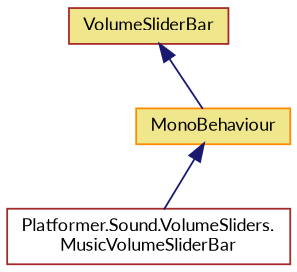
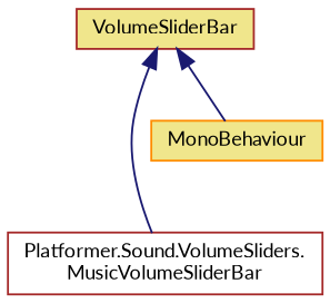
  digraph {
    fontname=Lato
    node [color=brown fillcolor=khaki fontname=Lato fontsize=10 shape=record style=filled]
    edge [color=midnightblue dir=back fontname=Lato fontsize=10 labelfontname=Helvetica labelfontsize=10 style=solid]
    n1 [fillcolor=white fontcolor=black height=0.2 label="Platformer.Sound.VolumeSliders.\lMusicVolumeSliderBar" width=0.4]
    n2 [height=0.2 label=VolumeSliderBar width=0.4]
    n3 [color=darkorange height=0.2 label=MonoBehaviour width=0.4]
-   n3 -> n1
+   n2 -> n1
    n2 -> n3
  }
